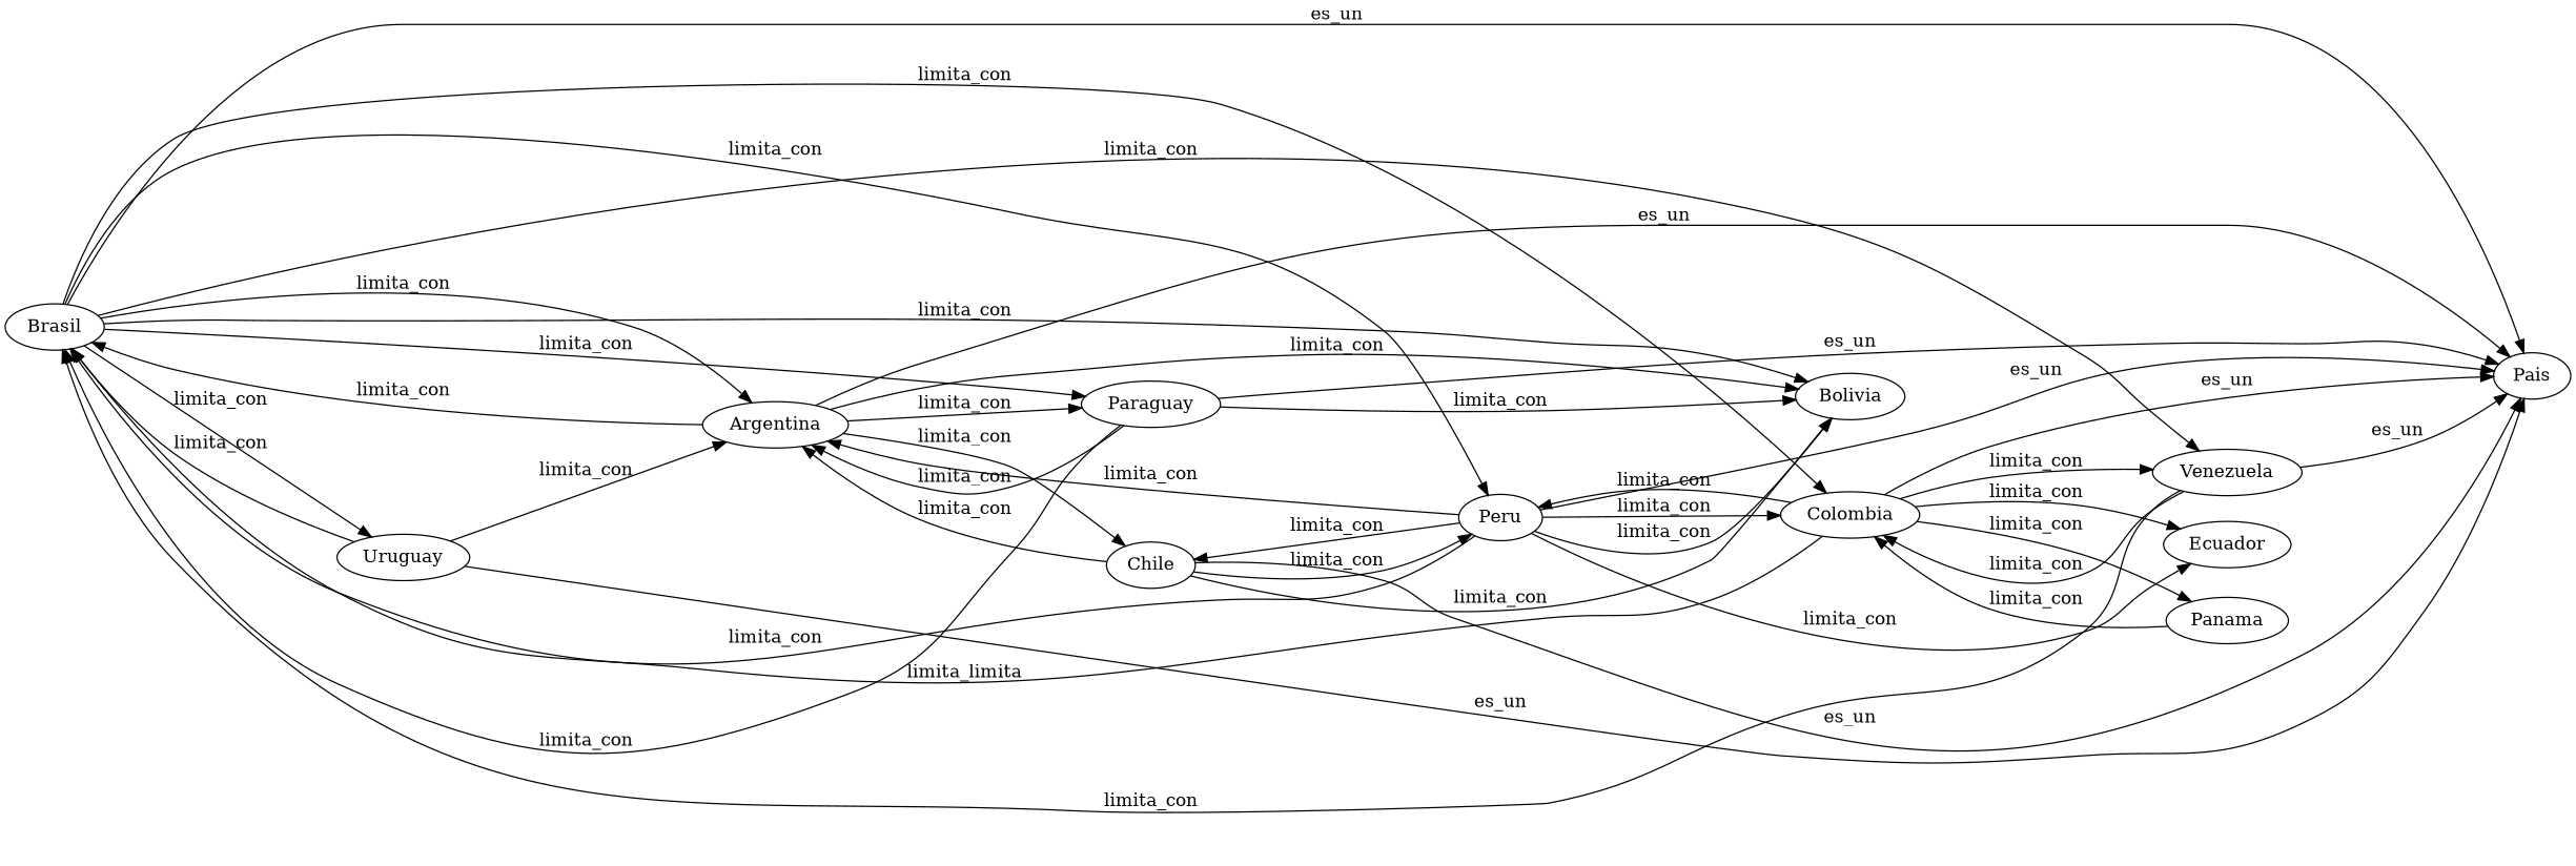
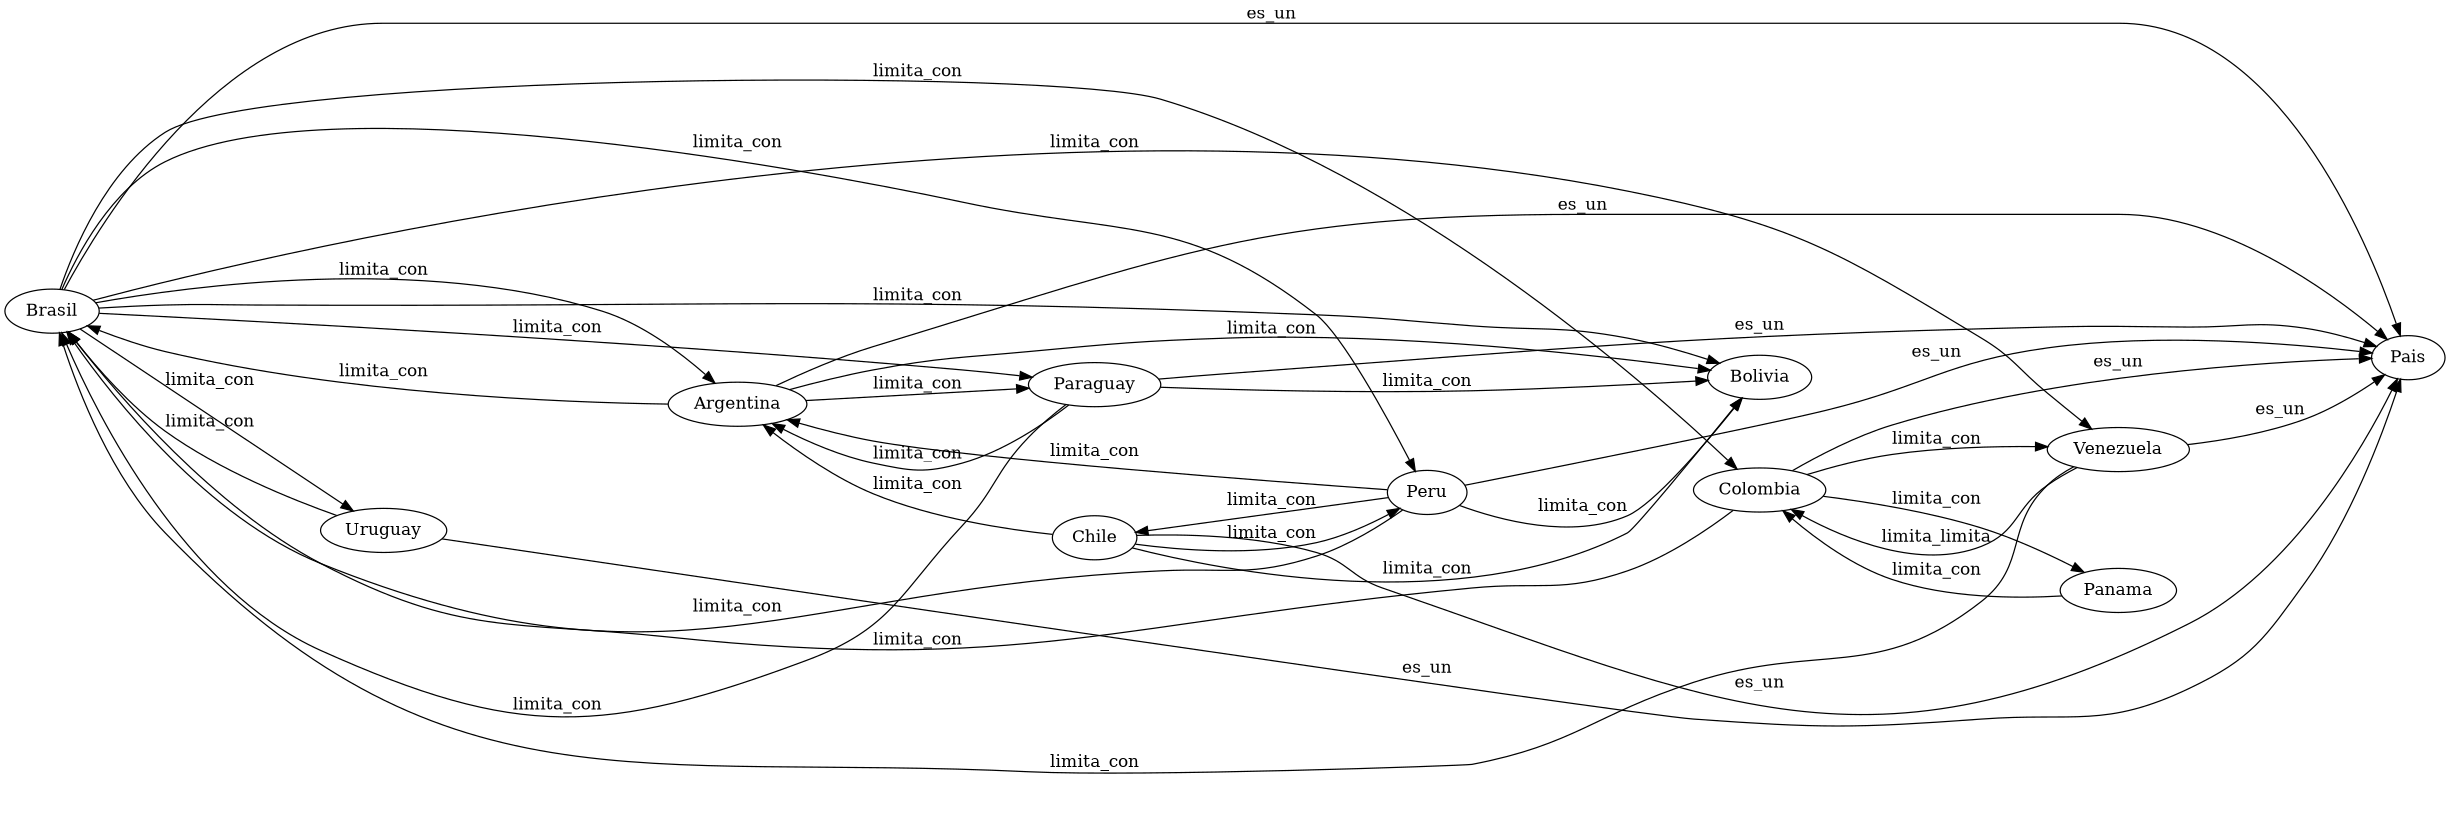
  strict digraph {
    ordering=out
    rankdir=LR
    ranksep=1.5
    Brasil
    Pais
    Argentina
    Colombia
    Peru
    Venezuela
    Uruguay
    Bolivia
    Paraguay
    Chile
-   Ecuador
    Panama
    Brasil -> Pais [label=es_un]
    Brasil -> Argentina [label=limita_con]
    Brasil -> Colombia [label=limita_con]
    Brasil -> Peru [label=limita_con]
    Brasil -> Venezuela [label=limita_con]
    Brasil -> Uruguay [label=limita_con]
    Brasil -> Bolivia [label=limita_con]
    Brasil -> Paraguay [label=limita_con]
    Argentina -> Brasil [label=limita_con]
    Argentina -> Pais [label=es_un]
    Argentina -> Bolivia [label=limita_con]
    Argentina -> Paraguay [label=limita_con]
-   Argentina -> Chile [label=limita_con]
-   Colombia -> Brasil [label=limita_limita]
+   Colombia -> Brasil [label=limita_con]
    Colombia -> Pais [label=es_un]
-   Colombia -> Peru [label=limita_con]
    Colombia -> Venezuela [label=limita_con]
-   Colombia -> Ecuador [label=limita_con]
    Colombia -> Panama [label=limita_con]
    Peru -> Brasil [label=limita_con]
    Peru -> Pais [label=es_un]
    Peru -> Argentina [label=limita_con]
-   Peru -> Colombia [label=limita_con]
    Peru -> Bolivia [label=limita_con]
    Peru -> Chile [label=limita_con]
-   Peru -> Ecuador [label=limita_con]
    Venezuela -> Brasil [label=limita_con]
    Venezuela -> Pais [label=es_un]
-   Venezuela -> Colombia [label=limita_con]
+   Venezuela -> Colombia [label=limita_limita]
    Uruguay -> Brasil [label=limita_con]
    Uruguay -> Pais [label=es_un]
-   Uruguay -> Argentina [label=limita_con]
    Paraguay -> Brasil [label=limita_con]
    Paraguay -> Pais [label=es_un]
    Paraguay -> Argentina [label=limita_con]
    Paraguay -> Bolivia [label=limita_con]
    Chile -> Pais [label=es_un]
    Chile -> Argentina [label=limita_con]
    Chile -> Peru [label=limita_con]
    Chile -> Bolivia [label=limita_con]
    Panama -> Colombia [label=limita_con]
  }
